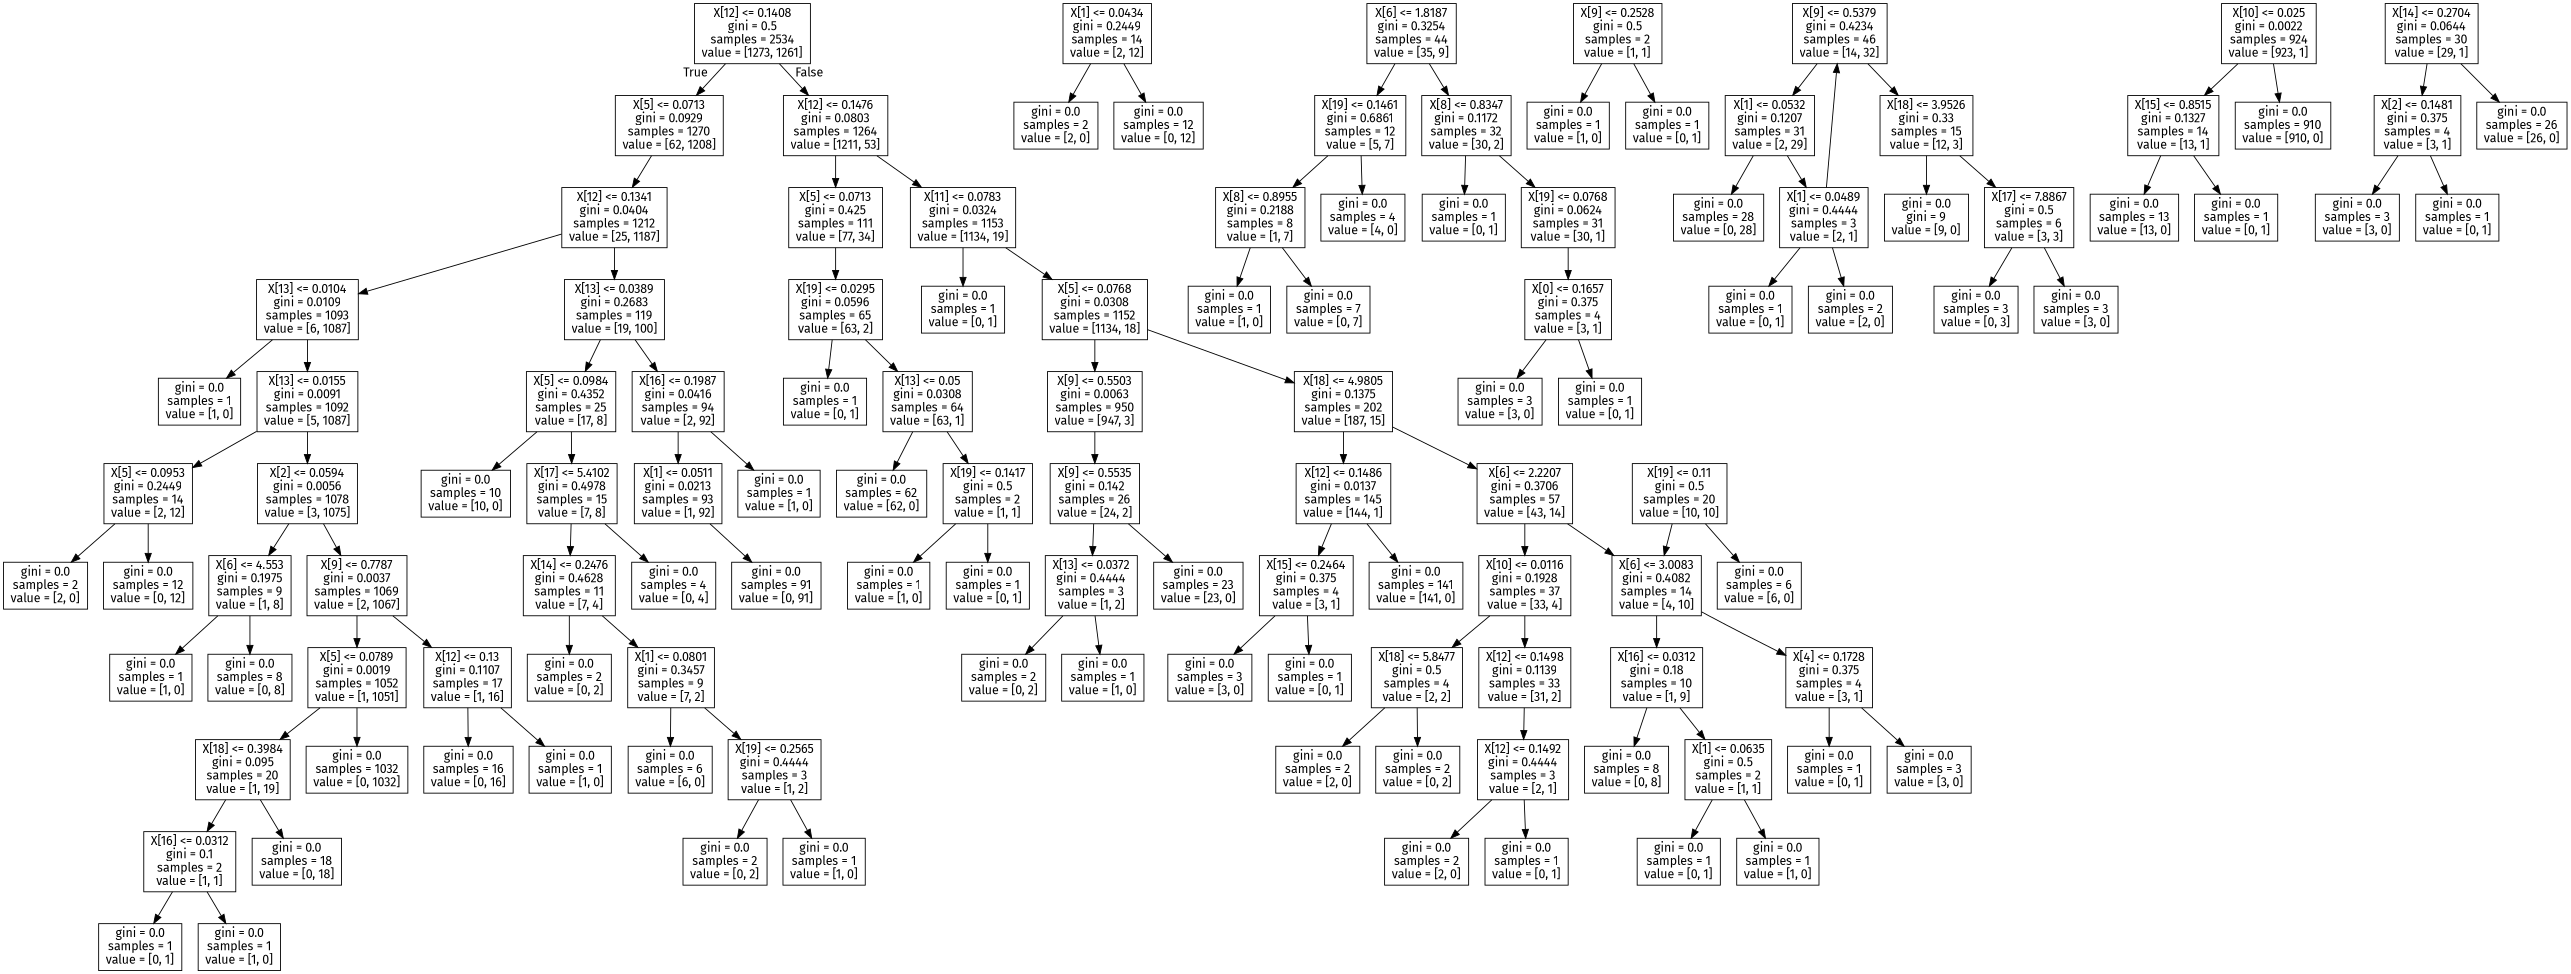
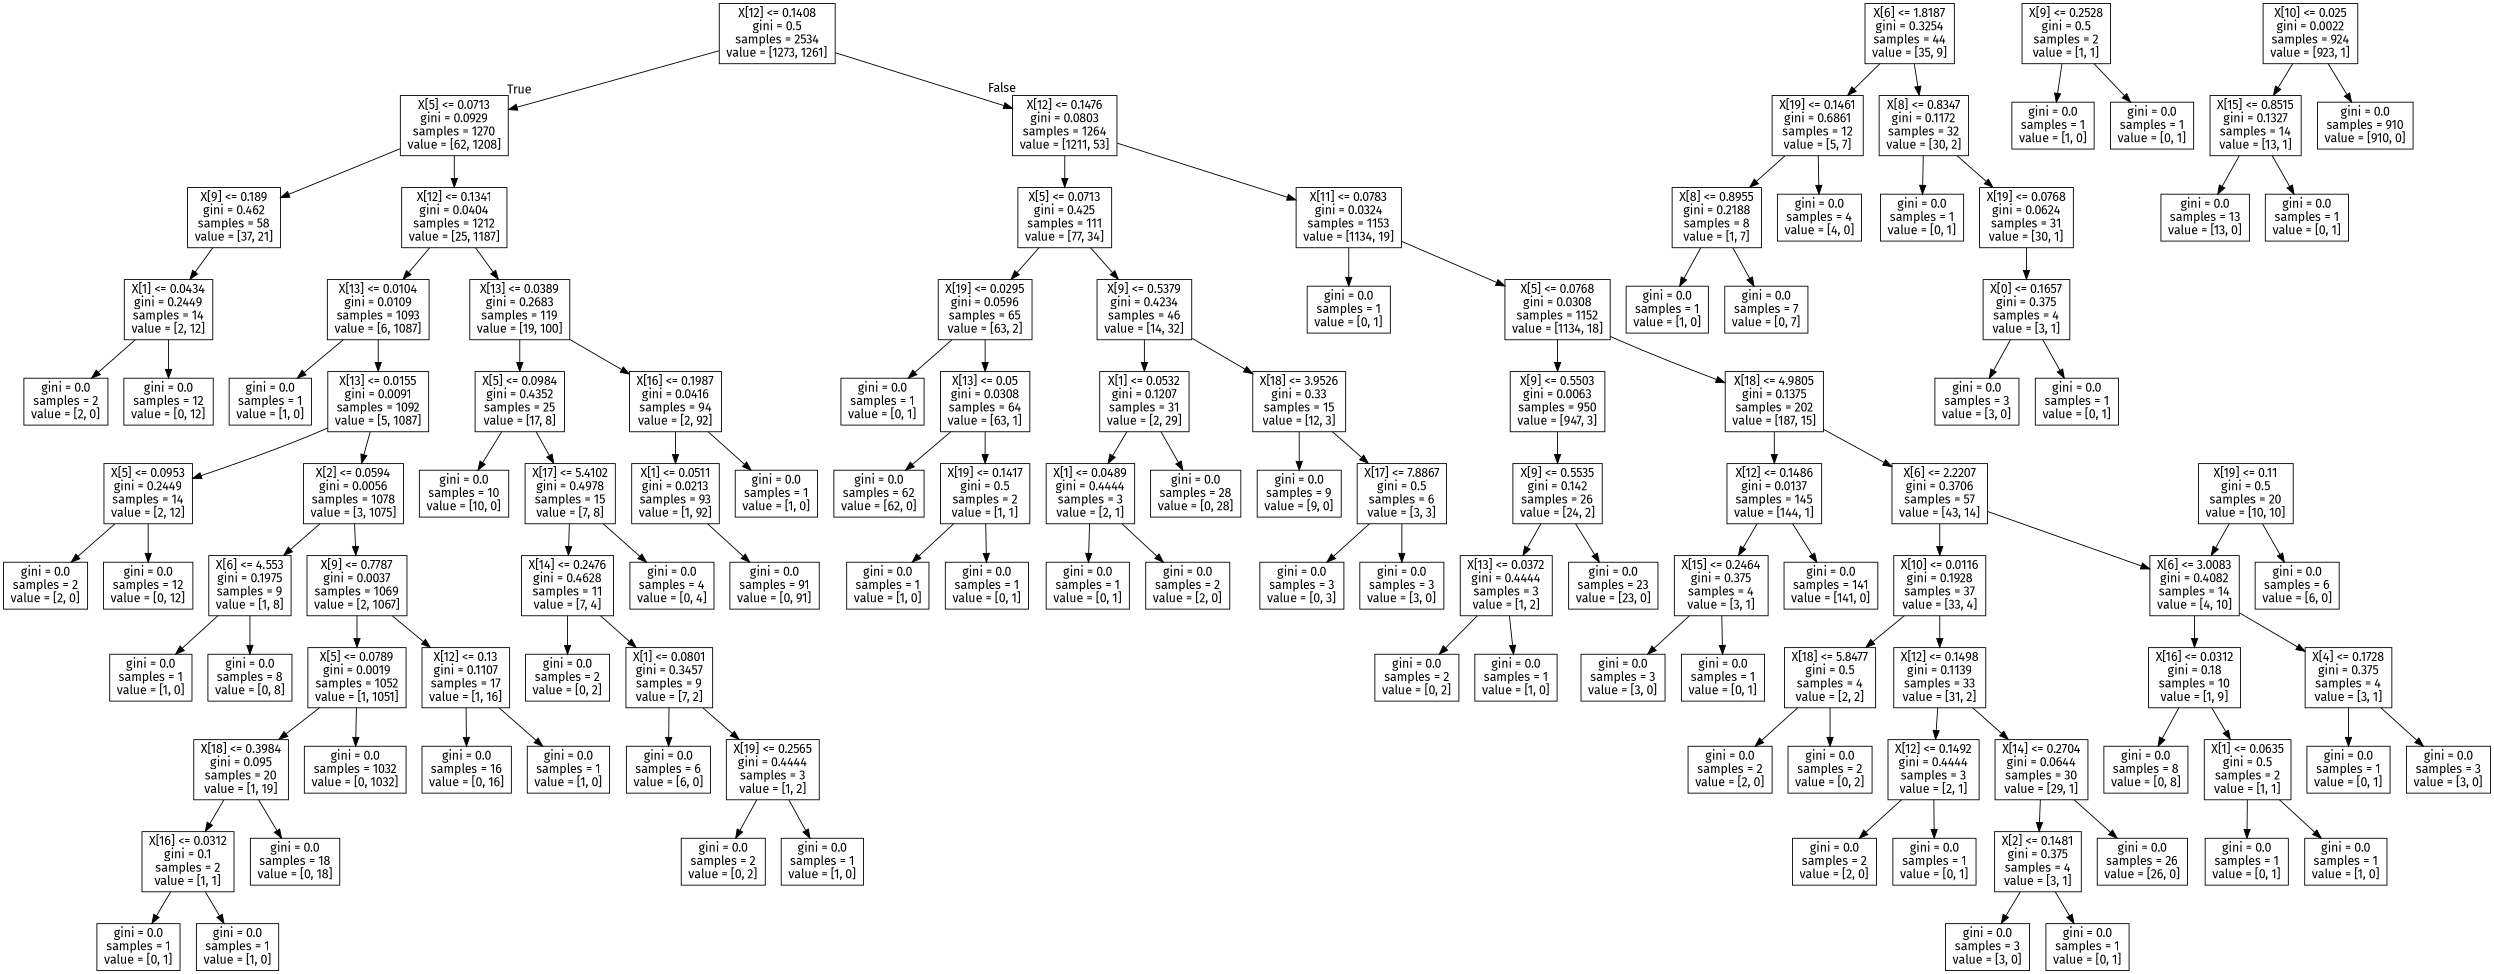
  digraph {
    fontname="Fira Sans"
    node [fontname="Fira Sans" shape=box]
    edge [fontname="Fira Sans"]
    n1 [label="X[12] <= 0.1408\ngini = 0.5\nsamples = 2534\nvalue = [1273, 1261]"]
    n2 [label="X[5] <= 0.0713\ngini = 0.0929\nsamples = 1270\nvalue = [62, 1208]"]
    n3 [label="X[12] <= 0.1476\ngini = 0.0803\nsamples = 1264\nvalue = [1211, 53]"]
+   n4 [label="X[9] <= 0.189\ngini = 0.462\nsamples = 58\nvalue = [37, 21]"]
    n5 [label="X[12] <= 0.1341\ngini = 0.0404\nsamples = 1212\nvalue = [25, 1187]"]
    n6 [label="X[5] <= 0.0713\ngini = 0.425\nsamples = 111\nvalue = [77, 34]"]
    n7 [label="X[11] <= 0.0783\ngini = 0.0324\nsamples = 1153\nvalue = [1134, 19]"]
    n8 [label="X[1] <= 0.0434\ngini = 0.2449\nsamples = 14\nvalue = [2, 12]"]
    n9 [label="X[13] <= 0.0104\ngini = 0.0109\nsamples = 1093\nvalue = [6, 1087]"]
    n10 [label="X[13] <= 0.0389\ngini = 0.2683\nsamples = 119\nvalue = [19, 100]"]
    n11 [label="gini = 0.0\nsamples = 2\nvalue = [2, 0]"]
    n12 [label="gini = 0.0\nsamples = 12\nvalue = [0, 12]"]
    n13 [label="X[6] <= 1.8187\ngini = 0.3254\nsamples = 44\nvalue = [35, 9]"]
    n14 [label="X[19] <= 0.1461\ngini = 0.6861\nsamples = 12\nvalue = [5, 7]"]
    n15 [label="X[8] <= 0.8347\ngini = 0.1172\nsamples = 32\nvalue = [30, 2]"]
    n16 [label="X[8] <= 0.8955\ngini = 0.2188\nsamples = 8\nvalue = [1, 7]"]
    n17 [label="gini = 0.0\nsamples = 4\nvalue = [4, 0]"]
    n18 [label="gini = 0.0\nsamples = 1\nvalue = [0, 1]"]
    n19 [label="X[19] <= 0.0768\ngini = 0.0624\nsamples = 31\nvalue = [30, 1]"]
    n20 [label="gini = 0.0\nsamples = 1\nvalue = [1, 0]"]
    n21 [label="gini = 0.0\nsamples = 7\nvalue = [0, 7]"]
    n22 [label="X[0] <= 0.1657\ngini = 0.375\nsamples = 4\nvalue = [3, 1]"]
    n23 [label="gini = 0.0\nsamples = 3\nvalue = [3, 0]"]
    n24 [label="gini = 0.0\nsamples = 1\nvalue = [0, 1]"]
    n25 [label="gini = 0.0\nsamples = 1\nvalue = [1, 0]"]
    n26 [label="X[13] <= 0.0155\ngini = 0.0091\nsamples = 1092\nvalue = [5, 1087]"]
    n27 [label="X[5] <= 0.0984\ngini = 0.4352\nsamples = 25\nvalue = [17, 8]"]
    n28 [label="X[16] <= 0.1987\ngini = 0.0416\nsamples = 94\nvalue = [2, 92]"]
    n29 [label="X[5] <= 0.0953\ngini = 0.2449\nsamples = 14\nvalue = [2, 12]"]
    n30 [label="X[2] <= 0.0594\ngini = 0.0056\nsamples = 1078\nvalue = [3, 1075]"]
    n31 [label="gini = 0.0\nsamples = 2\nvalue = [2, 0]"]
    n32 [label="gini = 0.0\nsamples = 12\nvalue = [0, 12]"]
    n33 [label="X[6] <= 4.553\ngini = 0.1975\nsamples = 9\nvalue = [1, 8]"]
    n34 [label="X[9] <= 0.7787\ngini = 0.0037\nsamples = 1069\nvalue = [2, 1067]"]
    n35 [label="gini = 0.0\nsamples = 1\nvalue = [1, 0]"]
    n36 [label="gini = 0.0\nsamples = 8\nvalue = [0, 8]"]
    n37 [label="X[5] <= 0.0789\ngini = 0.0019\nsamples = 1052\nvalue = [1, 1051]"]
    n38 [label="X[12] <= 0.13\ngini = 0.1107\nsamples = 17\nvalue = [1, 16]"]
    n39 [label="X[18] <= 0.3984\ngini = 0.095\nsamples = 20\nvalue = [1, 19]"]
    n40 [label="gini = 0.0\nsamples = 1032\nvalue = [0, 1032]"]
    n41 [label="gini = 0.0\nsamples = 16\nvalue = [0, 16]"]
    n42 [label="gini = 0.0\nsamples = 1\nvalue = [1, 0]"]
    n43 [label="X[16] <= 0.0312\ngini = 0.1\nsamples = 2\nvalue = [1, 1]"]
    n44 [label="gini = 0.0\nsamples = 18\nvalue = [0, 18]"]
    n45 [label="gini = 0.0\nsamples = 1\nvalue = [0, 1]"]
    n46 [label="gini = 0.0\nsamples = 1\nvalue = [1, 0]"]
    n47 [label="gini = 0.0\nsamples = 10\nvalue = [10, 0]"]
    n48 [label="X[17] <= 5.4102\ngini = 0.4978\nsamples = 15\nvalue = [7, 8]"]
    n49 [label="X[1] <= 0.0511\ngini = 0.0213\nsamples = 93\nvalue = [1, 92]"]
    n50 [label="gini = 0.0\nsamples = 1\nvalue = [1, 0]"]
    n51 [label="X[14] <= 0.2476\ngini = 0.4628\nsamples = 11\nvalue = [7, 4]"]
    n52 [label="gini = 0.0\nsamples = 4\nvalue = [0, 4]"]
    n53 [label="gini = 0.0\nsamples = 2\nvalue = [0, 2]"]
    n54 [label="X[1] <= 0.0801\ngini = 0.3457\nsamples = 9\nvalue = [7, 2]"]
    n55 [label="gini = 0.0\nsamples = 6\nvalue = [6, 0]"]
    n56 [label="X[19] <= 0.2565\ngini = 0.4444\nsamples = 3\nvalue = [1, 2]"]
    n57 [label="gini = 0.0\nsamples = 2\nvalue = [0, 2]"]
    n58 [label="gini = 0.0\nsamples = 1\nvalue = [1, 0]"]
    n59 [label="gini = 0.0\nsamples = 91\nvalue = [0, 91]"]
    n60 [label="X[9] <= 0.2528\ngini = 0.5\nsamples = 2\nvalue = [1, 1]"]
    n61 [label="gini = 0.0\nsamples = 1\nvalue = [1, 0]"]
    n62 [label="gini = 0.0\nsamples = 1\nvalue = [0, 1]"]
    n63 [label="X[19] <= 0.0295\ngini = 0.0596\nsamples = 65\nvalue = [63, 2]"]
    n64 [label="X[9] <= 0.5379\ngini = 0.4234\nsamples = 46\nvalue = [14, 32]"]
    n65 [label="gini = 0.0\nsamples = 1\nvalue = [0, 1]"]
    n66 [label="X[5] <= 0.0768\ngini = 0.0308\nsamples = 1152\nvalue = [1134, 18]"]
    n67 [label="gini = 0.0\nsamples = 1\nvalue = [0, 1]"]
    n68 [label="X[13] <= 0.05\ngini = 0.0308\nsamples = 64\nvalue = [63, 1]"]
    n69 [label="X[1] <= 0.0532\ngini = 0.1207\nsamples = 31\nvalue = [2, 29]"]
    n70 [label="X[18] <= 3.9526\ngini = 0.33\nsamples = 15\nvalue = [12, 3]"]
    n71 [label="gini = 0.0\nsamples = 62\nvalue = [62, 0]"]
    n72 [label="X[19] <= 0.1417\ngini = 0.5\nsamples = 2\nvalue = [1, 1]"]
    n73 [label="gini = 0.0\nsamples = 1\nvalue = [1, 0]"]
    n74 [label="gini = 0.0\nsamples = 1\nvalue = [0, 1]"]
    n75 [label="X[1] <= 0.0489\ngini = 0.4444\nsamples = 3\nvalue = [2, 1]"]
    n76 [label="gini = 0.0\nsamples = 28\nvalue = [0, 28]"]
-   n77 [label="gini = 0.0\ngini = 9\nvalue = [9, 0]"]
+   n77 [label="gini = 0.0\nsamples = 9\nvalue = [9, 0]"]
    n78 [label="X[17] <= 7.8867\ngini = 0.5\nsamples = 6\nvalue = [3, 3]"]
    n79 [label="gini = 0.0\nsamples = 1\nvalue = [0, 1]"]
    n80 [label="gini = 0.0\nsamples = 2\nvalue = [2, 0]"]
    n81 [label="gini = 0.0\nsamples = 3\nvalue = [0, 3]"]
    n82 [label="gini = 0.0\nsamples = 3\nvalue = [3, 0]"]
    n83 [label="X[9] <= 0.5503\ngini = 0.0063\nsamples = 950\nvalue = [947, 3]"]
    n84 [label="X[18] <= 4.9805\ngini = 0.1375\nsamples = 202\nvalue = [187, 15]"]
    n85 [label="X[9] <= 0.5535\ngini = 0.142\nsamples = 26\nvalue = [24, 2]"]
    n86 [label="X[12] <= 0.1486\ngini = 0.0137\nsamples = 145\nvalue = [144, 1]"]
    n87 [label="X[6] <= 2.2207\ngini = 0.3706\nsamples = 57\nvalue = [43, 14]"]
    n88 [label="X[10] <= 0.025\ngini = 0.0022\nsamples = 924\nvalue = [923, 1]"]
    n89 [label="X[15] <= 0.8515\ngini = 0.1327\nsamples = 14\nvalue = [13, 1]"]
    n90 [label="gini = 0.0\nsamples = 910\nvalue = [910, 0]"]
    n91 [label="X[13] <= 0.0372\ngini = 0.4444\nsamples = 3\nvalue = [1, 2]"]
    n92 [label="gini = 0.0\nsamples = 23\nvalue = [23, 0]"]
    n93 [label="gini = 0.0\nsamples = 13\nvalue = [13, 0]"]
    n94 [label="gini = 0.0\nsamples = 1\nvalue = [0, 1]"]
    n95 [label="gini = 0.0\nsamples = 2\nvalue = [0, 2]"]
    n96 [label="gini = 0.0\nsamples = 1\nvalue = [1, 0]"]
    n97 [label="X[15] <= 0.2464\ngini = 0.375\nsamples = 4\nvalue = [3, 1]"]
    n98 [label="gini = 0.0\nsamples = 141\nvalue = [141, 0]"]
    n99 [label="X[10] <= 0.0116\ngini = 0.1928\nsamples = 37\nvalue = [33, 4]"]
    n100 [label="X[6] <= 3.0083\ngini = 0.4082\nsamples = 14\nvalue = [4, 10]"]
    n101 [label="gini = 0.0\nsamples = 3\nvalue = [3, 0]"]
    n102 [label="gini = 0.0\nsamples = 1\nvalue = [0, 1]"]
    n103 [label="X[18] <= 5.8477\ngini = 0.5\nsamples = 4\nvalue = [2, 2]"]
    n104 [label="X[12] <= 0.1498\ngini = 0.1139\nsamples = 33\nvalue = [31, 2]"]
    n105 [label="X[19] <= 0.11\ngini = 0.5\nsamples = 20\nvalue = [10, 10]"]
    n106 [label="gini = 0.0\nsamples = 6\nvalue = [6, 0]"]
    n107 [label="gini = 0.0\nsamples = 2\nvalue = [2, 0]"]
    n108 [label="gini = 0.0\nsamples = 2\nvalue = [0, 2]"]
    n109 [label="X[12] <= 0.1492\ngini = 0.4444\nsamples = 3\nvalue = [2, 1]"]
    n110 [label="X[14] <= 0.2704\ngini = 0.0644\nsamples = 30\nvalue = [29, 1]"]
    n111 [label="gini = 0.0\nsamples = 2\nvalue = [2, 0]"]
    n112 [label="gini = 0.0\nsamples = 1\nvalue = [0, 1]"]
    n113 [label="X[2] <= 0.1481\ngini = 0.375\nsamples = 4\nvalue = [3, 1]"]
    n114 [label="gini = 0.0\nsamples = 26\nvalue = [26, 0]"]
    n115 [label="gini = 0.0\nsamples = 3\nvalue = [3, 0]"]
    n116 [label="gini = 0.0\nsamples = 1\nvalue = [0, 1]"]
    n117 [label="X[16] <= 0.0312\ngini = 0.18\nsamples = 10\nvalue = [1, 9]"]
    n118 [label="X[4] <= 0.1728\ngini = 0.375\nsamples = 4\nvalue = [3, 1]"]
    n119 [label="gini = 0.0\nsamples = 8\nvalue = [0, 8]"]
    n120 [label="X[1] <= 0.0635\ngini = 0.5\nsamples = 2\nvalue = [1, 1]"]
    n121 [label="gini = 0.0\nsamples = 1\nvalue = [0, 1]"]
    n122 [label="gini = 0.0\nsamples = 3\nvalue = [3, 0]"]
    n123 [label="gini = 0.0\nsamples = 1\nvalue = [0, 1]"]
    n124 [label="gini = 0.0\nsamples = 1\nvalue = [1, 0]"]
    n1 -> n2 [headlabel=True labelangle=45 labeldistance=2.5]
    n1 -> n3 [headlabel=False labelangle=-45 labeldistance=2.5]
+   n2 -> n4
    n2 -> n5
    n3 -> n6
    n3 -> n7
+   n4 -> n8
    n5 -> n9
    n5 -> n10
    n6 -> n63
-   n75 -> n64
+   n6 -> n64
    n7 -> n65
    n7 -> n66
    n8 -> n11
    n8 -> n12
    n9 -> n25
    n9 -> n26
    n10 -> n27
    n10 -> n28
    n13 -> n14
    n13 -> n15
    n14 -> n16
    n14 -> n17
    n15 -> n18
    n15 -> n19
    n16 -> n20
    n16 -> n21
    n19 -> n22
    n22 -> n23
    n22 -> n24
    n26 -> n29
    n26 -> n30
    n27 -> n47
    n27 -> n48
    n28 -> n49
    n28 -> n50
    n29 -> n31
    n29 -> n32
    n30 -> n33
    n30 -> n34
    n33 -> n35
    n33 -> n36
    n34 -> n37
    n34 -> n38
    n37 -> n39
    n37 -> n40
    n38 -> n41
    n38 -> n42
    n39 -> n43
    n39 -> n44
    n43 -> n45
    n43 -> n46
    n48 -> n51
    n48 -> n52
    n49 -> n59
    n51 -> n53
    n51 -> n54
    n54 -> n55
    n54 -> n56
    n56 -> n57
    n56 -> n58
    n60 -> n61
    n60 -> n62
    n63 -> n67
    n63 -> n68
    n64 -> n69
    n64 -> n70
    n66 -> n83
    n66 -> n84
    n68 -> n71
    n68 -> n72
    n69 -> n75
    n69 -> n76
    n70 -> n77
    n70 -> n78
    n72 -> n73
    n72 -> n74
    n75 -> n79
    n75 -> n80
    n78 -> n81
    n78 -> n82
    n83 -> n85
    n84 -> n86
    n84 -> n87
    n85 -> n91
    n85 -> n92
    n86 -> n97
    n86 -> n98
    n87 -> n99
    n87 -> n100
    n88 -> n89
    n88 -> n90
    n89 -> n93
    n89 -> n94
    n91 -> n95
    n91 -> n96
    n97 -> n101
    n97 -> n102
    n99 -> n103
    n99 -> n104
    n100 -> n117
    n100 -> n118
    n103 -> n107
    n103 -> n108
    n104 -> n109
+   n104 -> n110
    n105 -> n100
    n105 -> n106
    n109 -> n111
    n109 -> n112
    n110 -> n113
    n110 -> n114
    n113 -> n115
    n113 -> n116
    n117 -> n119
    n117 -> n120
    n118 -> n121
    n118 -> n122
    n120 -> n123
    n120 -> n124
  }
